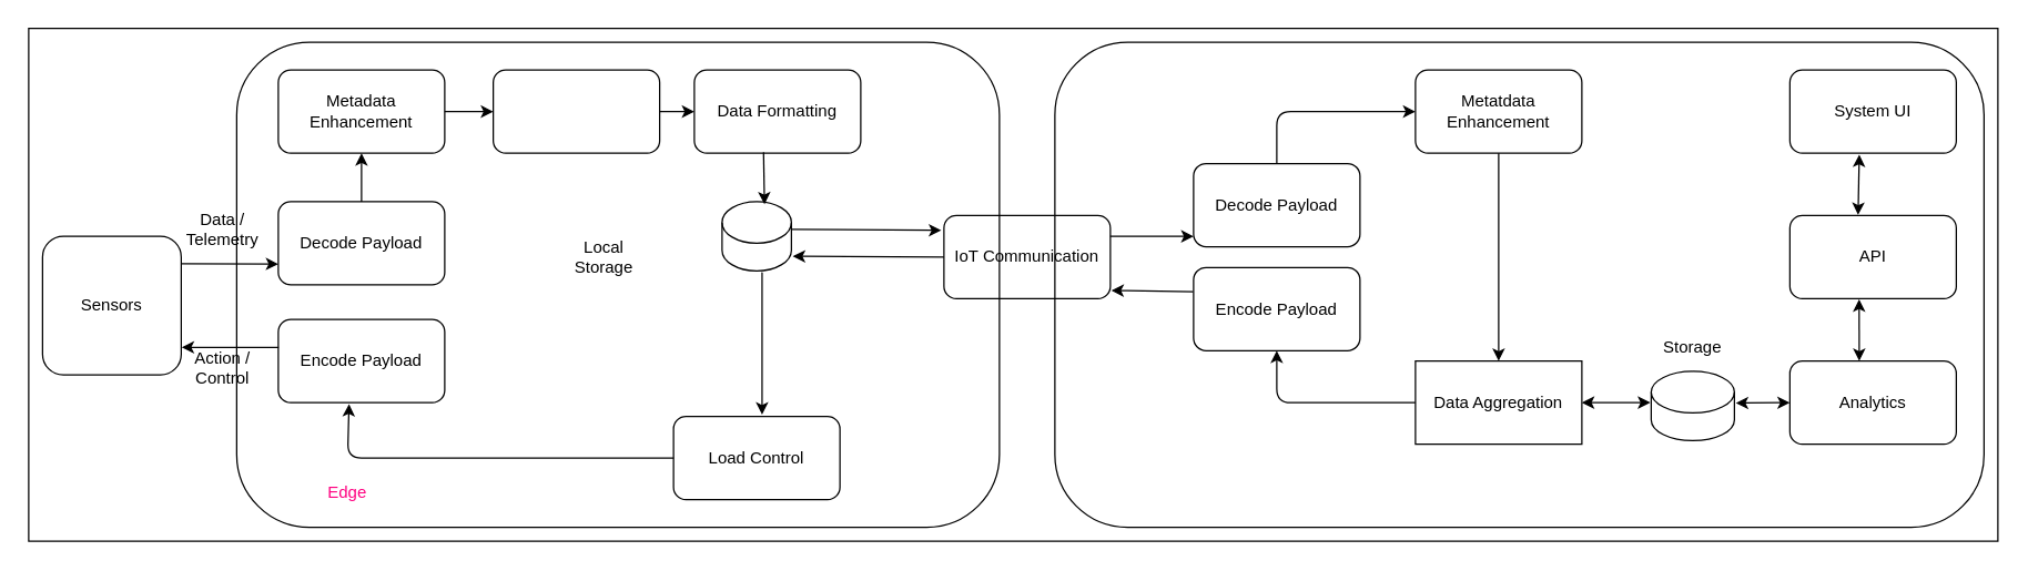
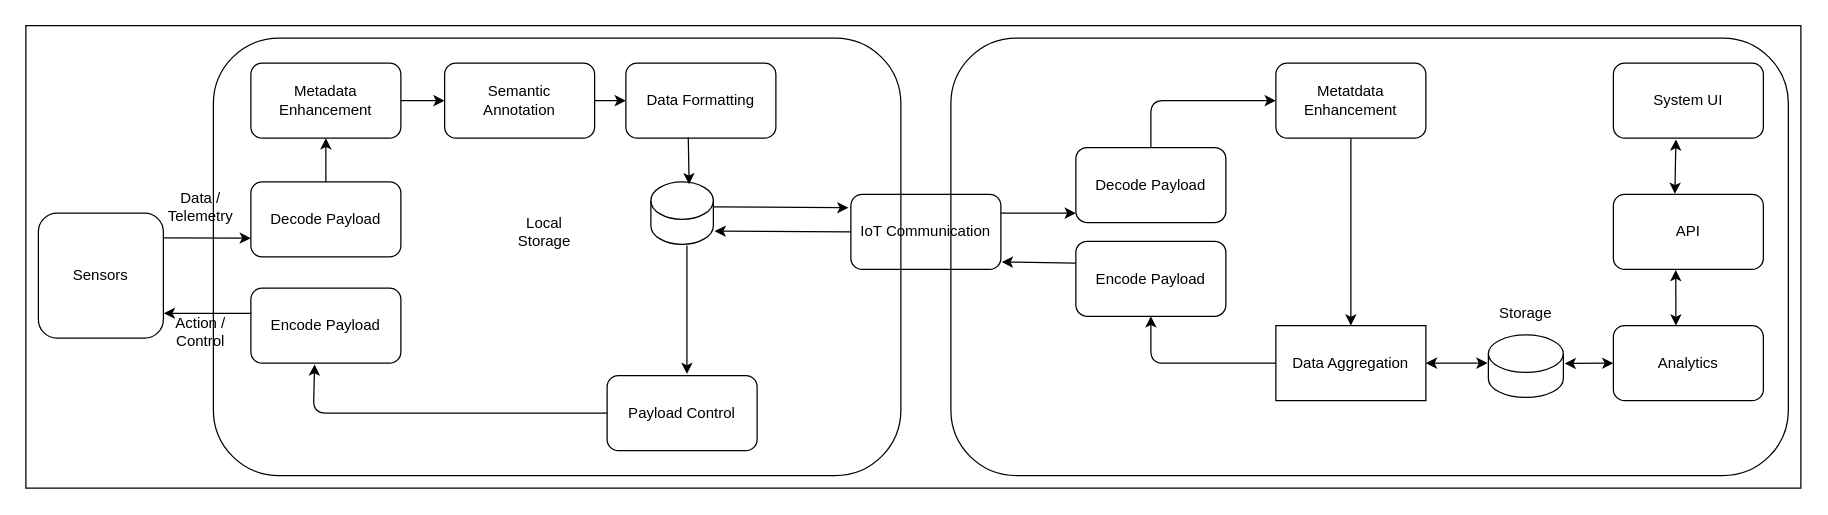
  <mxCell id="0" />
  <mxCell id="1" parent="0" />
  <mxCell id="2" value="" style="rounded=1;whiteSpace=wrap;html=1;fillColor=none;" parent="1" vertex="1"><mxGeometry x="30" y="170" width="100" height="100" as="geometry" /></mxCell>
  <mxCell id="3" value="Sensors" style="text;html=1;strokeColor=none;fillColor=none;align=center;verticalAlign=middle;whiteSpace=wrap;rounded=0;" parent="1" vertex="1"><mxGeometry x="50" y="205" width="60" height="30" as="geometry" /></mxCell>
  <mxCell id="4" value="Decode Payload" style="rounded=1;whiteSpace=wrap;html=1;fillColor=none;" parent="1" vertex="1"><mxGeometry x="200" y="145" width="120" height="60" as="geometry" /></mxCell>
  <mxCell id="5" value="Encode Payload" style="rounded=1;whiteSpace=wrap;html=1;fillColor=none;" parent="1" vertex="1"><mxGeometry x="200" y="230" width="120" height="60" as="geometry" /></mxCell>
  <mxCell id="6" value="" style="endArrow=classic;html=1;entryX=0;entryY=0.75;entryDx=0;entryDy=0;exitX=0.999;exitY=0.197;exitDx=0;exitDy=0;exitPerimeter=0;" parent="1" source="2" target="4" edge="1"><mxGeometry width="50" height="50" relative="1" as="geometry"><mxPoint x="140" y="190" as="sourcePoint" /><mxPoint x="250" y="230" as="targetPoint" /></mxGeometry></mxCell>
  <mxCell id="7" value="" style="endArrow=classic;html=1;entryX=1.003;entryY=0.801;entryDx=0;entryDy=0;entryPerimeter=0;exitX=0.002;exitY=0.335;exitDx=0;exitDy=0;exitPerimeter=0;" parent="1" source="5" target="2" edge="1"><mxGeometry width="50" height="50" relative="1" as="geometry"><mxPoint x="180" y="250" as="sourcePoint" /><mxPoint x="200" y="210" as="targetPoint" /></mxGeometry></mxCell>
  <mxCell id="8" value="Data / Telemetry" style="text;html=1;strokeColor=none;fillColor=none;align=center;verticalAlign=middle;whiteSpace=wrap;rounded=0;" parent="1" vertex="1"><mxGeometry x="130" y="150" width="60" height="30" as="geometry" /></mxCell>
  <mxCell id="9" value="Action / Control" style="text;html=1;strokeColor=none;fillColor=none;align=center;verticalAlign=middle;whiteSpace=wrap;rounded=0;" parent="1" vertex="1"><mxGeometry x="130" y="250" width="60" height="30" as="geometry" /></mxCell>
  <mxCell id="10" value="" style="shape=cylinder3;whiteSpace=wrap;html=1;boundedLbl=1;backgroundOutline=1;size=15;fillColor=none;" parent="1" vertex="1"><mxGeometry x="520" y="145" width="50" height="50" as="geometry" /></mxCell>
  <mxCell id="11" value="Local Storage" style="text;html=1;strokeColor=none;fillColor=none;align=center;verticalAlign=middle;whiteSpace=wrap;rounded=0;" parent="1" vertex="1"><mxGeometry x="405" y="170" width="60" height="30" as="geometry" /></mxCell>
  <mxCell id="12" value="" style="rounded=1;whiteSpace=wrap;html=1;fillColor=none;" parent="1" vertex="1"><mxGeometry x="200" y="50" width="120" height="60" as="geometry" /></mxCell>
  <mxCell id="13" value="Metadata Enhancement" style="text;html=1;strokeColor=none;fillColor=none;align=center;verticalAlign=middle;whiteSpace=wrap;rounded=0;" parent="1" vertex="1"><mxGeometry x="210" y="65" width="100" height="30" as="geometry" /></mxCell>
  <mxCell id="14" value="" style="rounded=1;whiteSpace=wrap;html=1;fillColor=none;" parent="1" vertex="1"><mxGeometry x="355" y="50" width="120" height="60" as="geometry" /></mxCell>
+ <mxCell id="15" value="Semantic Annotation" style="text;html=1;strokeColor=none;fillColor=none;align=center;verticalAlign=middle;whiteSpace=wrap;rounded=0;" parent="1" vertex="1"><mxGeometry x="365" y="65" width="100" height="30" as="geometry" /></mxCell>
  <mxCell id="16" value="Data Formatting" style="rounded=1;whiteSpace=wrap;html=1;fillColor=none;" parent="1" vertex="1"><mxGeometry x="500" y="50" width="120" height="60" as="geometry" /></mxCell>
- <mxCell id="17" value="Load Control" style="rounded=1;whiteSpace=wrap;html=1;fillColor=none;" parent="1" vertex="1"><mxGeometry x="485" y="300" width="120" height="60" as="geometry" /></mxCell>
+ <mxCell id="17" value="Payload Control" style="rounded=1;whiteSpace=wrap;html=1;fillColor=none;" parent="1" vertex="1"><mxGeometry x="485" y="300" width="120" height="60" as="geometry" /></mxCell>
  <mxCell id="18" value="IoT Communication" style="rounded=1;whiteSpace=wrap;html=1;fillColor=none;gradientColor=none;" parent="1" vertex="1"><mxGeometry x="680" y="155" width="120" height="60" as="geometry" /></mxCell>
  <mxCell id="19" value="" style="endArrow=classic;html=1;exitX=1;exitY=0.5;exitDx=0;exitDy=0;entryX=0;entryY=0.5;entryDx=0;entryDy=0;" parent="1" source="12" target="14" edge="1"><mxGeometry width="50" height="50" relative="1" as="geometry"><mxPoint x="440" y="90" as="sourcePoint" /><mxPoint x="350" y="80" as="targetPoint" /></mxGeometry></mxCell>
  <mxCell id="20" value="" style="endArrow=classic;html=1;exitX=1;exitY=0.5;exitDx=0;exitDy=0;entryX=0;entryY=0.5;entryDx=0;entryDy=0;" parent="1" source="14" target="16" edge="1"><mxGeometry width="50" height="50" relative="1" as="geometry"><mxPoint x="500" y="90" as="sourcePoint" /><mxPoint x="490" y="80" as="targetPoint" /></mxGeometry></mxCell>
  <mxCell id="21" value="" style="endArrow=classic;html=1;exitX=0;exitY=0.5;exitDx=0;exitDy=0;entryX=0.425;entryY=1.017;entryDx=0;entryDy=0;entryPerimeter=0;" parent="1" source="17" target="5" edge="1"><mxGeometry width="50" height="50" relative="1" as="geometry"><mxPoint x="550" y="360" as="sourcePoint" /><mxPoint x="190" y="330" as="targetPoint" /><Array as="points"><mxPoint x="250" y="330" /></Array></mxGeometry></mxCell>
  <mxCell id="22" value="" style="endArrow=classic;html=1;entryX=-0.016;entryY=0.178;entryDx=0;entryDy=0;entryPerimeter=0;exitX=1;exitY=0;exitDx=0;exitDy=20;exitPerimeter=0;" parent="1" source="10" target="18" edge="1"><mxGeometry width="50" height="50" relative="1" as="geometry"><mxPoint x="650" y="250" as="sourcePoint" /><mxPoint x="700" y="200" as="targetPoint" /></mxGeometry></mxCell>
  <mxCell id="23" value="" style="endArrow=classic;html=1;exitX=0;exitY=0.5;exitDx=0;exitDy=0;entryX=1.02;entryY=0.788;entryDx=0;entryDy=0;entryPerimeter=0;" parent="1" source="18" target="10" edge="1"><mxGeometry width="50" height="50" relative="1" as="geometry"><mxPoint x="650" y="250" as="sourcePoint" /><mxPoint x="700" y="200" as="targetPoint" /></mxGeometry></mxCell>
  <mxCell id="24" value="" style="endArrow=classic;html=1;entryX=0.532;entryY=-0.022;entryDx=0;entryDy=0;exitX=0.577;exitY=1.02;exitDx=0;exitDy=0;exitPerimeter=0;entryPerimeter=0;" parent="1" source="10" target="17" edge="1"><mxGeometry width="50" height="50" relative="1" as="geometry"><mxPoint x="670" y="250" as="sourcePoint" /><mxPoint x="430" y="260" as="targetPoint" /></mxGeometry></mxCell>
  <mxCell id="25" value="" style="endArrow=classic;html=1;exitX=0.5;exitY=0;exitDx=0;exitDy=0;entryX=0.5;entryY=1;entryDx=0;entryDy=0;" edge="1" parent="1" source="4" target="12"><mxGeometry width="50" height="50" relative="1" as="geometry"><mxPoint x="280" y="140" as="sourcePoint" /><mxPoint x="330" y="90" as="targetPoint" /></mxGeometry></mxCell>
  <mxCell id="26" value="" style="endArrow=classic;html=1;exitX=0.416;exitY=0.99;exitDx=0;exitDy=0;exitPerimeter=0;entryX=0.612;entryY=0.039;entryDx=0;entryDy=0;entryPerimeter=0;" edge="1" parent="1" source="16" target="10"><mxGeometry width="50" height="50" relative="1" as="geometry"><mxPoint x="460" y="170" as="sourcePoint" /><mxPoint x="480" y="200" as="targetPoint" /></mxGeometry></mxCell>
  <mxCell id="27" value="Decode Payload" style="rounded=1;whiteSpace=wrap;html=1;fillColor=none;" vertex="1" parent="1"><mxGeometry x="860" y="117.51" width="120" height="60" as="geometry" /></mxCell>
  <mxCell id="28" value="Encode Payload" style="rounded=1;whiteSpace=wrap;html=1;fillColor=none;" vertex="1" parent="1"><mxGeometry x="860" y="192.51" width="120" height="60" as="geometry" /></mxCell>
  <mxCell id="29" value="" style="endArrow=classic;html=1;exitX=1;exitY=0.25;exitDx=0;exitDy=0;entryX=0;entryY=0.875;entryDx=0;entryDy=0;entryPerimeter=0;" edge="1" parent="1" source="18" target="27"><mxGeometry width="50" height="50" relative="1" as="geometry"><mxPoint x="890" y="150" as="sourcePoint" /><mxPoint x="940" y="100" as="targetPoint" /></mxGeometry></mxCell>
  <mxCell id="30" value="" style="endArrow=classic;html=1;exitX=-0.003;exitY=0.292;exitDx=0;exitDy=0;exitPerimeter=0;entryX=1.006;entryY=0.901;entryDx=0;entryDy=0;entryPerimeter=0;" edge="1" parent="1" source="28" target="18"><mxGeometry width="50" height="50" relative="1" as="geometry"><mxPoint x="860" y="230" as="sourcePoint" /><mxPoint x="820" y="210" as="targetPoint" /></mxGeometry></mxCell>
  <mxCell id="31" value="" style="rounded=1;whiteSpace=wrap;html=1;fillColor=none;" vertex="1" parent="1"><mxGeometry x="170" y="30" width="550" height="350" as="geometry" /></mxCell>
  <mxCell id="32" value="Metatdata Enhancement" style="rounded=1;whiteSpace=wrap;html=1;fillColor=none;gradientColor=none;" vertex="1" parent="1"><mxGeometry x="1020" y="50" width="120" height="60" as="geometry" /></mxCell>
  <mxCell id="33" value="Data Aggregation" style="whiteSpace=wrap;html=1;fillColor=none;gradientColor=none;rounded=0;" vertex="1" parent="1"><mxGeometry x="1020" y="260" width="120" height="60" as="geometry" /></mxCell>
  <mxCell id="34" value="" style="endArrow=classic;html=1;exitX=0.5;exitY=0;exitDx=0;exitDy=0;entryX=0;entryY=0.5;entryDx=0;entryDy=0;" edge="1" parent="1" source="27" target="32"><mxGeometry width="50" height="50" relative="1" as="geometry"><mxPoint x="910" y="95" as="sourcePoint" /><mxPoint x="960" y="45" as="targetPoint" /><Array as="points"><mxPoint x="920" y="80" /></Array></mxGeometry></mxCell>
  <mxCell id="35" value="" style="endArrow=classic;html=1;entryX=0.5;entryY=1;entryDx=0;entryDy=0;exitX=0;exitY=0.5;exitDx=0;exitDy=0;" edge="1" parent="1" source="33" target="28"><mxGeometry width="50" height="50" relative="1" as="geometry"><mxPoint x="940" y="300" as="sourcePoint" /><mxPoint x="990" y="250" as="targetPoint" /><Array as="points"><mxPoint x="920" y="290" /></Array></mxGeometry></mxCell>
  <mxCell id="36" value="" style="endArrow=classic;html=1;exitX=0.5;exitY=1;exitDx=0;exitDy=0;entryX=0.5;entryY=0;entryDx=0;entryDy=0;" edge="1" parent="1" source="32" target="33"><mxGeometry width="50" height="50" relative="1" as="geometry"><mxPoint x="980" y="240" as="sourcePoint" /><mxPoint x="1080" y="240" as="targetPoint" /></mxGeometry></mxCell>
  <mxCell id="37" value="" style="shape=cylinder3;whiteSpace=wrap;html=1;boundedLbl=1;backgroundOutline=1;size=15;fillColor=none;gradientColor=none;" vertex="1" parent="1"><mxGeometry x="1190" y="267.49" width="60" height="50" as="geometry" /></mxCell>
  <mxCell id="38" value="Analytics" style="rounded=1;whiteSpace=wrap;html=1;fillColor=none;gradientColor=none;" vertex="1" parent="1"><mxGeometry x="1290" y="260" width="120" height="60" as="geometry" /></mxCell>
  <mxCell id="39" value="Storage" style="text;html=1;strokeColor=none;fillColor=none;align=center;verticalAlign=middle;whiteSpace=wrap;rounded=0;" vertex="1" parent="1"><mxGeometry x="1190" y="235" width="60" height="30" as="geometry" /></mxCell>
  <mxCell id="40" value="API" style="rounded=1;whiteSpace=wrap;html=1;fillColor=none;gradientColor=none;" vertex="1" parent="1"><mxGeometry x="1290" y="155" width="120" height="60" as="geometry" /></mxCell>
  <mxCell id="41" value="System UI" style="rounded=1;whiteSpace=wrap;html=1;fillColor=none;gradientColor=none;" vertex="1" parent="1"><mxGeometry x="1290" y="50" width="120" height="60" as="geometry" /></mxCell>
- <mxCell id="42" value="&lt;font color=&quot;#ff0080&quot;&gt;Edge&lt;/font&gt;" style="text;html=1;strokeColor=none;fillColor=none;align=center;verticalAlign=middle;whiteSpace=wrap;rounded=0;" vertex="1" parent="1"><mxGeometry x="220" y="340" width="60" height="30" as="geometry" /></mxCell>
  <mxCell id="43" value="" style="endArrow=classic;startArrow=classic;html=1;fontColor=#FF0080;exitX=1;exitY=0.5;exitDx=0;exitDy=0;entryX=-0.011;entryY=0.45;entryDx=0;entryDy=0;entryPerimeter=0;" edge="1" parent="1" source="33" target="37"><mxGeometry width="50" height="50" relative="1" as="geometry"><mxPoint x="1170" y="270" as="sourcePoint" /><mxPoint x="1220" y="220" as="targetPoint" /></mxGeometry></mxCell>
  <mxCell id="44" value="" style="endArrow=classic;startArrow=classic;html=1;fontColor=#FF0080;exitX=1.017;exitY=0.457;exitDx=0;exitDy=0;exitPerimeter=0;entryX=0;entryY=0.5;entryDx=0;entryDy=0;" edge="1" parent="1" source="37" target="38"><mxGeometry width="50" height="50" relative="1" as="geometry"><mxPoint x="1270" y="290" as="sourcePoint" /><mxPoint x="1320" y="240" as="targetPoint" /></mxGeometry></mxCell>
  <mxCell id="45" value="" style="endArrow=classic;startArrow=classic;html=1;fontColor=#FF0080;exitX=0.417;exitY=0;exitDx=0;exitDy=0;exitPerimeter=0;entryX=0.416;entryY=1.007;entryDx=0;entryDy=0;entryPerimeter=0;" edge="1" parent="1" source="38" target="40"><mxGeometry width="50" height="50" relative="1" as="geometry"><mxPoint x="1290" y="260" as="sourcePoint" /><mxPoint x="1340" y="220" as="targetPoint" /></mxGeometry></mxCell>
  <mxCell id="46" value="" style="endArrow=classic;startArrow=classic;html=1;fontColor=#FF0080;exitX=0.41;exitY=-0.007;exitDx=0;exitDy=0;exitPerimeter=0;entryX=0.417;entryY=1.017;entryDx=0;entryDy=0;entryPerimeter=0;" edge="1" parent="1" source="40" target="41"><mxGeometry width="50" height="50" relative="1" as="geometry"><mxPoint x="1390" y="140" as="sourcePoint" /><mxPoint x="1440" y="90" as="targetPoint" /></mxGeometry></mxCell>
  <mxCell id="47" value="" style="rounded=1;whiteSpace=wrap;html=1;fontColor=#FF0080;fillColor=none;gradientColor=none;" vertex="1" parent="1"><mxGeometry x="760" y="30" width="670" height="350" as="geometry" /></mxCell>
  <mxCell id="48" value="" style="rounded=0;whiteSpace=wrap;html=1;fontColor=#FF0080;fillColor=none;gradientColor=none;" vertex="1" parent="1"><mxGeometry x="20" y="20" width="1420" height="370" as="geometry" /></mxCell>
